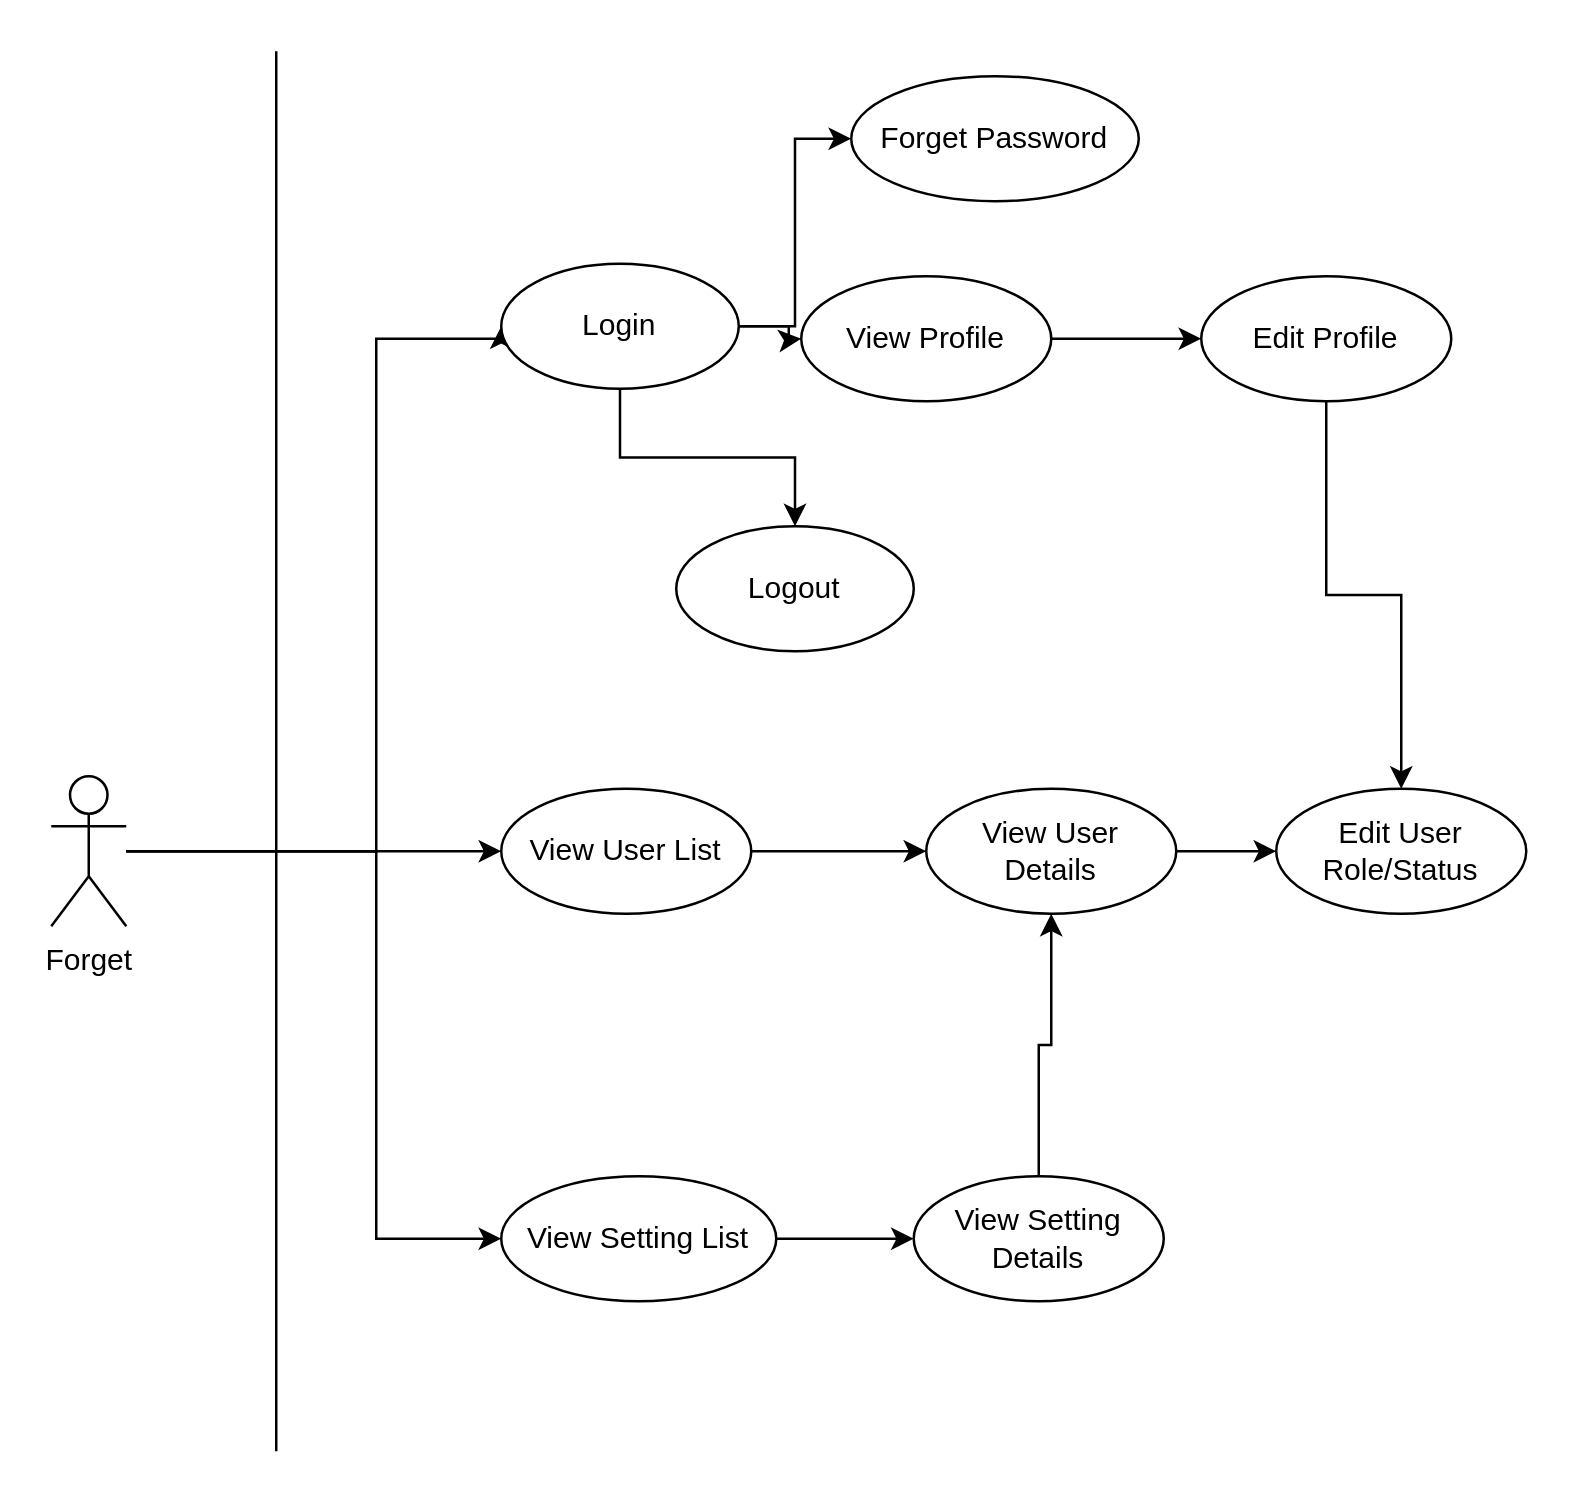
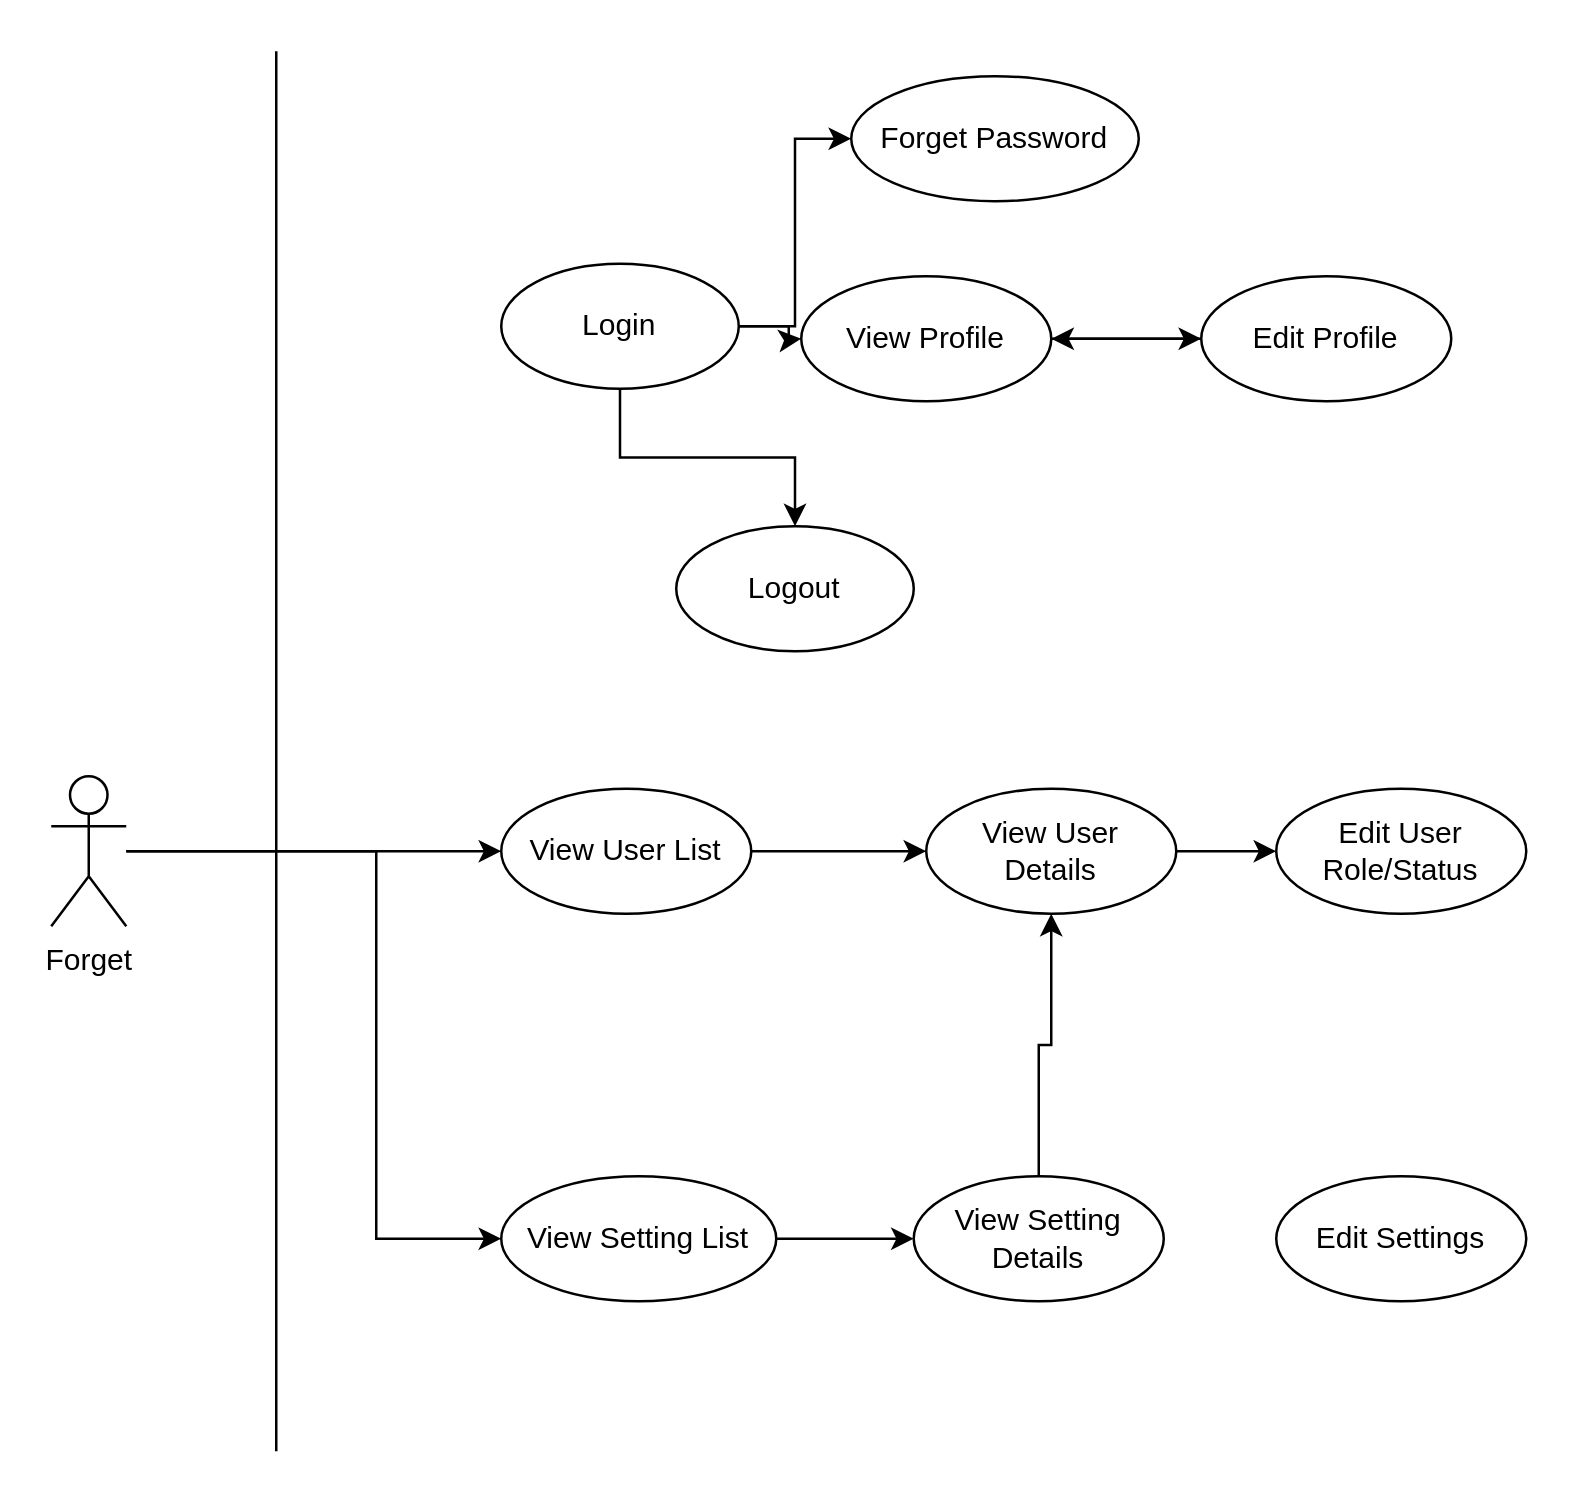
  <mxCell id="0" />
  <mxCell id="1" parent="0" />
- <mxCell id="2" style="edgeStyle=orthogonalEdgeStyle;rounded=0;orthogonalLoop=1;jettySize=auto;html=1;entryX=0;entryY=0.5;entryDx=0;entryDy=0;" edge="1" parent="1" source="5" target="10"><mxGeometry relative="1" as="geometry"><Array as="points"><mxPoint x="150" y="340" /><mxPoint x="150" y="135" /></Array></mxGeometry></mxCell>
  <mxCell id="3" style="edgeStyle=orthogonalEdgeStyle;rounded=0;orthogonalLoop=1;jettySize=auto;html=1;entryX=0;entryY=0.5;entryDx=0;entryDy=0;" edge="1" parent="1" source="5" target="18"><mxGeometry relative="1" as="geometry" /></mxCell>
  <mxCell id="4" style="edgeStyle=orthogonalEdgeStyle;rounded=0;orthogonalLoop=1;jettySize=auto;html=1;entryX=0;entryY=0.5;entryDx=0;entryDy=0;" edge="1" parent="1" source="5" target="23"><mxGeometry relative="1" as="geometry"><Array as="points"><mxPoint x="150" y="340" /><mxPoint x="150" y="495" /></Array></mxGeometry></mxCell>
  <mxCell id="5" value="Forget" style="shape=umlActor;verticalLabelPosition=bottom;verticalAlign=top;html=1;outlineConnect=0;" vertex="1" parent="1"><mxGeometry x="20" y="310" width="30" height="60" as="geometry" /></mxCell>
  <mxCell id="6" value="" style="endArrow=none;html=1;rounded=0;" edge="1" parent="1"><mxGeometry width="50" height="50" relative="1" as="geometry"><mxPoint x="110" y="580" as="sourcePoint" /><mxPoint x="110" y="20" as="targetPoint" /></mxGeometry></mxCell>
  <mxCell id="7" style="edgeStyle=orthogonalEdgeStyle;rounded=0;orthogonalLoop=1;jettySize=auto;html=1;entryX=0.5;entryY=0;entryDx=0;entryDy=0;" edge="1" parent="1" source="10" target="11"><mxGeometry relative="1" as="geometry" /></mxCell>
  <mxCell id="8" style="edgeStyle=orthogonalEdgeStyle;rounded=0;orthogonalLoop=1;jettySize=auto;html=1;" edge="1" parent="1" source="10"><mxGeometry relative="1" as="geometry"><mxPoint x="320" y="135" as="targetPoint" /></mxGeometry></mxCell>
  <mxCell id="9" style="edgeStyle=orthogonalEdgeStyle;rounded=0;orthogonalLoop=1;jettySize=auto;html=1;entryX=0;entryY=0.5;entryDx=0;entryDy=0;" edge="1" parent="1" source="10" target="16"><mxGeometry relative="1" as="geometry" /></mxCell>
  <mxCell id="10" value="Login" style="ellipse;whiteSpace=wrap;html=1;" vertex="1" parent="1"><mxGeometry x="200" y="105" width="95" height="50" as="geometry" /></mxCell>
  <mxCell id="11" value="Logout" style="ellipse;whiteSpace=wrap;html=1;" vertex="1" parent="1"><mxGeometry x="270" y="210" width="95" height="50" as="geometry" /></mxCell>
  <mxCell id="12" style="edgeStyle=orthogonalEdgeStyle;rounded=0;orthogonalLoop=1;jettySize=auto;html=1;" edge="1" parent="1" source="13"><mxGeometry relative="1" as="geometry"><mxPoint x="480" y="135" as="targetPoint" /></mxGeometry></mxCell>
  <mxCell id="13" value="View Profile" style="ellipse;whiteSpace=wrap;html=1;" vertex="1" parent="1"><mxGeometry x="320" y="110" width="100" height="50" as="geometry" /></mxCell>
- <mxCell id="14" value="" style="edgeStyle=orthogonalEdgeStyle;rounded=0;orthogonalLoop=1;jettySize=auto;html=1;" edge="1" parent="1" source="15" target="21"><mxGeometry relative="1" as="geometry" /></mxCell>
+ <mxCell id="14" value="" style="edgeStyle=orthogonalEdgeStyle;rounded=0;orthogonalLoop=1;jettySize=auto;html=1;" edge="1" parent="1" source="15" target="13"><mxGeometry relative="1" as="geometry" /></mxCell>
  <mxCell id="15" value="Edit Profile" style="ellipse;whiteSpace=wrap;html=1;" vertex="1" parent="1"><mxGeometry x="480" y="110" width="100" height="50" as="geometry" /></mxCell>
  <mxCell id="16" value="Forget Password" style="ellipse;whiteSpace=wrap;html=1;" vertex="1" parent="1"><mxGeometry x="340" y="30" width="115" height="50" as="geometry" /></mxCell>
  <mxCell id="17" style="edgeStyle=orthogonalEdgeStyle;rounded=0;orthogonalLoop=1;jettySize=auto;html=1;" edge="1" parent="1" source="18"><mxGeometry relative="1" as="geometry"><mxPoint x="370" y="340" as="targetPoint" /></mxGeometry></mxCell>
  <mxCell id="18" value="View User List" style="ellipse;whiteSpace=wrap;html=1;" vertex="1" parent="1"><mxGeometry x="200" y="315" width="100" height="50" as="geometry" /></mxCell>
  <mxCell id="19" style="edgeStyle=orthogonalEdgeStyle;rounded=0;orthogonalLoop=1;jettySize=auto;html=1;entryX=0;entryY=0.5;entryDx=0;entryDy=0;" edge="1" parent="1" source="20" target="21"><mxGeometry relative="1" as="geometry" /></mxCell>
  <mxCell id="20" value="View User&lt;div&gt;Details&lt;/div&gt;" style="ellipse;whiteSpace=wrap;html=1;" vertex="1" parent="1"><mxGeometry x="370" y="315" width="100" height="50" as="geometry" /></mxCell>
  <mxCell id="21" value="Edit User Role/Status" style="ellipse;whiteSpace=wrap;html=1;" vertex="1" parent="1"><mxGeometry x="510" y="315" width="100" height="50" as="geometry" /></mxCell>
  <mxCell id="22" style="edgeStyle=orthogonalEdgeStyle;rounded=0;orthogonalLoop=1;jettySize=auto;html=1;entryX=0;entryY=0.5;entryDx=0;entryDy=0;" edge="1" parent="1" source="23" target="25"><mxGeometry relative="1" as="geometry" /></mxCell>
  <mxCell id="23" value="View Setting List" style="ellipse;whiteSpace=wrap;html=1;" vertex="1" parent="1"><mxGeometry x="200" y="470" width="110" height="50" as="geometry" /></mxCell>
  <mxCell id="24" style="edgeStyle=orthogonalEdgeStyle;rounded=0;orthogonalLoop=1;jettySize=auto;html=1;" edge="1" parent="1" source="25" target="20"><mxGeometry relative="1" as="geometry" /></mxCell>
  <mxCell id="25" value="View Setting Details" style="ellipse;whiteSpace=wrap;html=1;" vertex="1" parent="1"><mxGeometry x="365" y="470" width="100" height="50" as="geometry" /></mxCell>
+ <mxCell id="26" value="Edit Settings" style="ellipse;whiteSpace=wrap;html=1;" vertex="1" parent="1"><mxGeometry x="510" y="470" width="100" height="50" as="geometry" /></mxCell>
